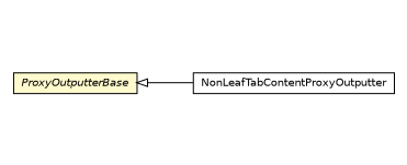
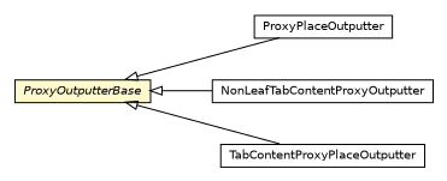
  digraph {
    nodesep=0.25
    rankdir=LR
    ranksep=0.5
    node [fontcolor=black fontname=Helvetica fontsize=10.0 shape=plaintext]
    edge [arrowtail=empty dir=back fontname=Helvetica fontsize=10 headport=p labelfontname=Helvetica labelfontsize=10 tailport=p]
+   n1 [label=<<table title="com.gwtplatform.mvp.rebind.ProxyPlaceOutputter" border="0" cellborder="1" cellspacing="0" cellpadding="2" port="p" href="./ProxyPlaceOutputter.html"> 		<tr><td><table border="0" cellspacing="0" cellpadding="1"> <tr><td align="center" balign="center"> ProxyPlaceOutputter </td></tr> 		</table></td></tr> 		</table>>]
    n2 [label=<<table title="com.gwtplatform.mvp.rebind.ProxyOutputterBase" border="0" cellborder="1" cellspacing="0" cellpadding="2" port="p" bgcolor="lemonChiffon" href="./ProxyOutputterBase.html"> 		<tr><td><table border="0" cellspacing="0" cellpadding="1"> <tr><td align="center" balign="center"><font face="Helvetica-Oblique"> ProxyOutputterBase </font></td></tr> 		</table></td></tr> 		</table>>]
    n3 [label=<<table title="com.gwtplatform.mvp.rebind.NonLeafTabContentProxyOutputter" border="0" cellborder="1" cellspacing="0" cellpadding="2" port="p" href="./NonLeafTabContentProxyOutputter.html"> 		<tr><td><table border="0" cellspacing="0" cellpadding="1"> <tr><td align="center" balign="center"> NonLeafTabContentProxyOutputter </td></tr> 		</table></td></tr> 		</table>>]
+   n4 [label=<<table title="com.gwtplatform.mvp.rebind.TabContentProxyPlaceOutputter" border="0" cellborder="1" cellspacing="0" cellpadding="2" port="p" href="./TabContentProxyPlaceOutputter.html"> 		<tr><td><table border="0" cellspacing="0" cellpadding="1"> <tr><td align="center" balign="center"> TabContentProxyPlaceOutputter </td></tr> 		</table></td></tr> 		</table>>]
+   n2 -> n1
    n2 -> n3
+   n2 -> n4
  }
